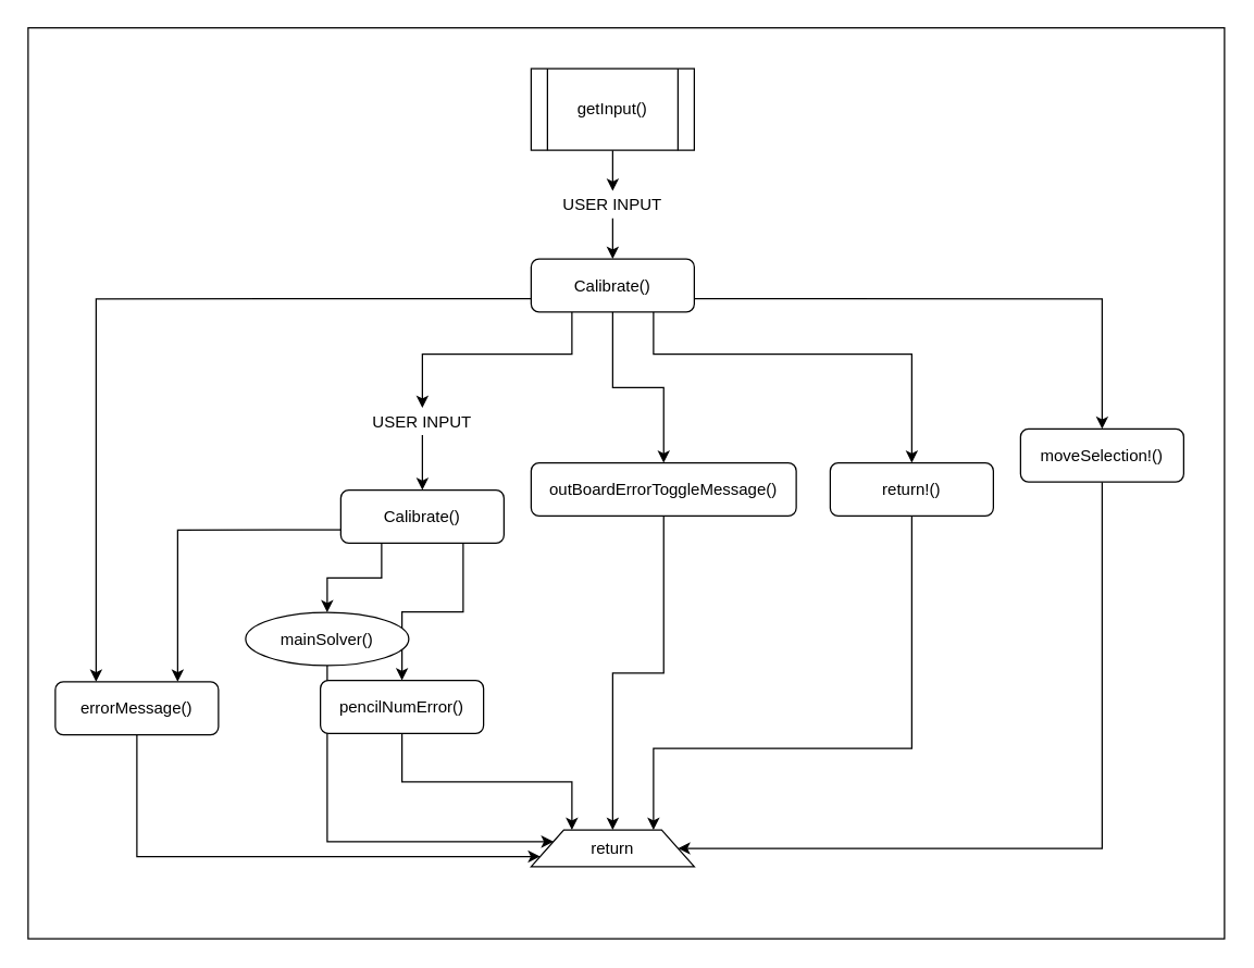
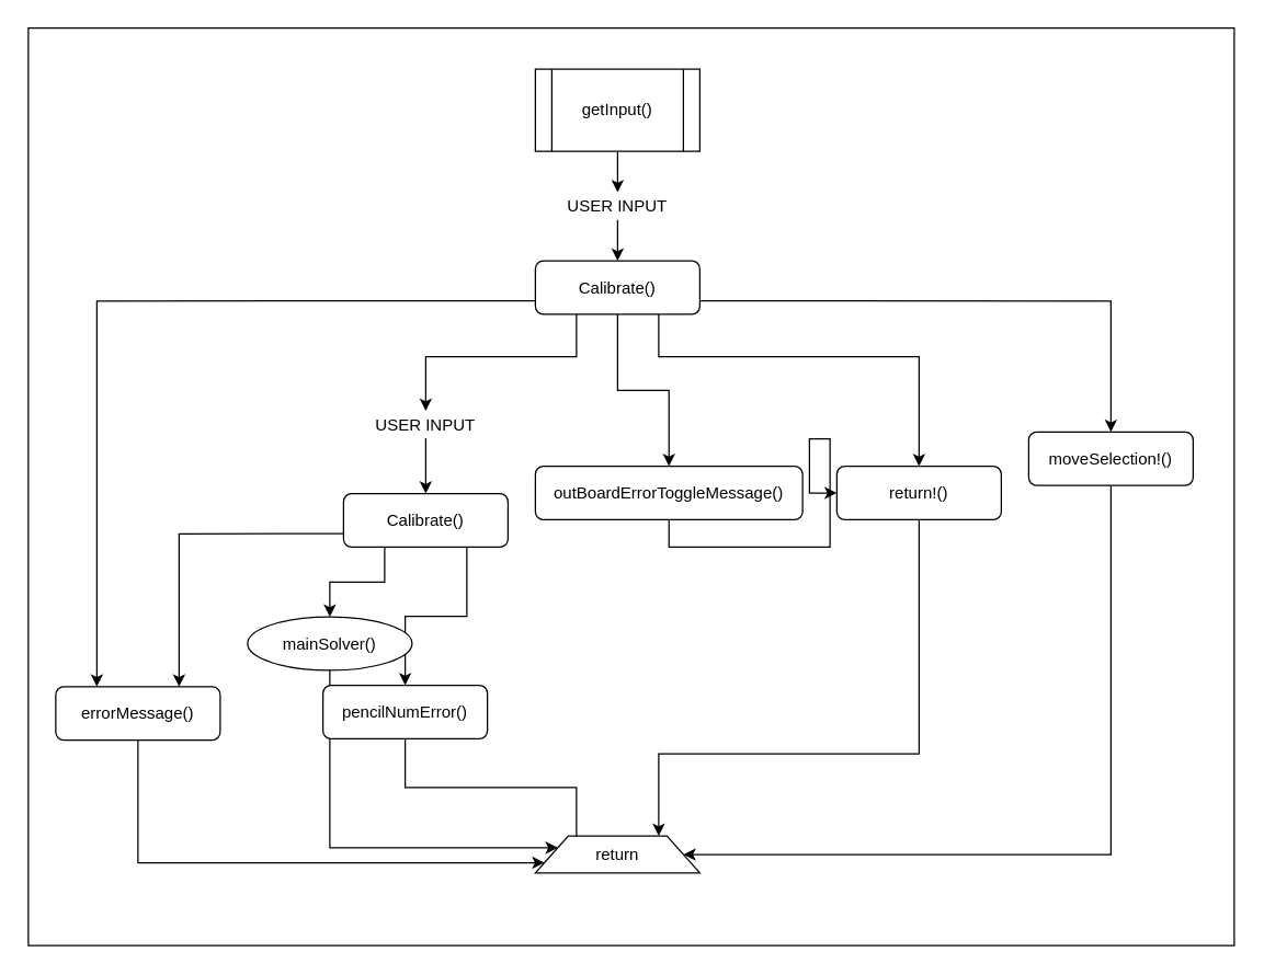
  <mxCell id="0" />
  <mxCell id="1" parent="0" />
  <mxCell id="2" value="" style="rounded=0;whiteSpace=wrap;html=1;" parent="1" vertex="1"><mxGeometry x="20" y="20" width="880" height="670" as="geometry" /></mxCell>
  <mxCell id="3" style="edgeStyle=orthogonalEdgeStyle;rounded=0;orthogonalLoop=1;jettySize=auto;html=1;exitX=0.5;exitY=1;exitDx=0;exitDy=0;entryX=0.5;entryY=0;entryDx=0;entryDy=0;" parent="1" source="4" target="7" edge="1"><mxGeometry relative="1" as="geometry" /></mxCell>
  <mxCell id="4" value="getInput()" style="shape=process;whiteSpace=wrap;html=1;backgroundOutline=1;" parent="1" vertex="1"><mxGeometry x="390" y="50" width="120" height="60" as="geometry" /></mxCell>
  <mxCell id="5" value="return" style="shape=trapezoid;perimeter=trapezoidPerimeter;whiteSpace=wrap;html=1;" parent="1" vertex="1"><mxGeometry x="390" y="610" width="120" height="27" as="geometry" /></mxCell>
  <mxCell id="6" style="edgeStyle=orthogonalEdgeStyle;rounded=0;orthogonalLoop=1;jettySize=auto;html=1;exitX=0.5;exitY=1;exitDx=0;exitDy=0;entryX=0.5;entryY=0;entryDx=0;entryDy=0;" parent="1" source="7" target="13" edge="1"><mxGeometry relative="1" as="geometry" /></mxCell>
  <mxCell id="7" value="USER INPUT" style="text;html=1;strokeColor=none;fillColor=none;align=center;verticalAlign=middle;whiteSpace=wrap;rounded=0;" parent="1" vertex="1"><mxGeometry x="410" y="140" width="80" height="20" as="geometry" /></mxCell>
  <mxCell id="8" style="edgeStyle=orthogonalEdgeStyle;rounded=0;orthogonalLoop=1;jettySize=auto;html=1;exitX=0;exitY=0.75;exitDx=0;exitDy=0;entryX=0.25;entryY=0;entryDx=0;entryDy=0;" parent="1" source="13" target="15" edge="1"><mxGeometry relative="1" as="geometry" /></mxCell>
  <mxCell id="9" style="edgeStyle=orthogonalEdgeStyle;rounded=0;orthogonalLoop=1;jettySize=auto;html=1;exitX=0.25;exitY=1;exitDx=0;exitDy=0;entryX=0.5;entryY=0;entryDx=0;entryDy=0;" parent="1" source="13" target="21" edge="1"><mxGeometry relative="1" as="geometry"><Array as="points"><mxPoint x="420" y="260" /><mxPoint x="310" y="260" /></Array></mxGeometry></mxCell>
  <mxCell id="10" style="edgeStyle=orthogonalEdgeStyle;rounded=0;orthogonalLoop=1;jettySize=auto;html=1;exitX=0.5;exitY=1;exitDx=0;exitDy=0;entryX=0.5;entryY=0;entryDx=0;entryDy=0;" parent="1" source="13" target="19" edge="1"><mxGeometry relative="1" as="geometry" /></mxCell>
  <mxCell id="11" style="edgeStyle=orthogonalEdgeStyle;rounded=0;orthogonalLoop=1;jettySize=auto;html=1;exitX=0.75;exitY=1;exitDx=0;exitDy=0;" parent="1" source="13" target="17" edge="1"><mxGeometry relative="1" as="geometry"><Array as="points"><mxPoint x="480" y="260" /><mxPoint x="670" y="260" /></Array></mxGeometry></mxCell>
  <mxCell id="12" style="edgeStyle=orthogonalEdgeStyle;rounded=0;orthogonalLoop=1;jettySize=auto;html=1;exitX=1;exitY=0.75;exitDx=0;exitDy=0;entryX=0.5;entryY=0;entryDx=0;entryDy=0;" parent="1" source="13" target="31" edge="1"><mxGeometry relative="1" as="geometry" /></mxCell>
  <mxCell id="13" value="Calibrate()" style="rounded=1;whiteSpace=wrap;html=1;" parent="1" vertex="1"><mxGeometry x="390" y="190" width="120" height="39" as="geometry" /></mxCell>
  <mxCell id="14" style="edgeStyle=orthogonalEdgeStyle;rounded=0;orthogonalLoop=1;jettySize=auto;html=1;exitX=0.5;exitY=1;exitDx=0;exitDy=0;entryX=0;entryY=0.75;entryDx=0;entryDy=0;" parent="1" source="15" target="5" edge="1"><mxGeometry relative="1" as="geometry"><Array as="points"><mxPoint x="100" y="629" /></Array></mxGeometry></mxCell>
  <mxCell id="15" value="errorMessage()" style="rounded=1;whiteSpace=wrap;html=1;" parent="1" vertex="1"><mxGeometry x="40" y="501" width="120" height="39" as="geometry" /></mxCell>
  <mxCell id="16" style="edgeStyle=orthogonalEdgeStyle;rounded=0;orthogonalLoop=1;jettySize=auto;html=1;exitX=0.5;exitY=1;exitDx=0;exitDy=0;entryX=0.75;entryY=0;entryDx=0;entryDy=0;" parent="1" source="17" target="5" edge="1"><mxGeometry relative="1" as="geometry"><Array as="points"><mxPoint x="670" y="550" /><mxPoint x="480" y="550" /></Array></mxGeometry></mxCell>
  <mxCell id="17" value="return!()" style="rounded=1;whiteSpace=wrap;html=1;" parent="1" vertex="1"><mxGeometry x="610" y="340" width="120" height="39" as="geometry" /></mxCell>
- <mxCell id="18" style="edgeStyle=orthogonalEdgeStyle;rounded=0;orthogonalLoop=1;jettySize=auto;html=1;exitX=0.5;exitY=1;exitDx=0;exitDy=0;entryX=0.5;entryY=0;entryDx=0;entryDy=0;" parent="1" source="19" target="5" edge="1"><mxGeometry relative="1" as="geometry" /></mxCell>
+ <mxCell id="18" style="edgeStyle=orthogonalEdgeStyle;rounded=0;orthogonalLoop=1;jettySize=auto;html=1;exitX=0.5;exitY=1;exitDx=0;exitDy=0;" parent="1" source="19" target="17" edge="1"><mxGeometry relative="1" as="geometry" /></mxCell>
  <mxCell id="19" value="outBoardErrorToggleMessage()" style="rounded=1;whiteSpace=wrap;html=1;" parent="1" vertex="1"><mxGeometry x="390" y="340" width="195" height="39" as="geometry" /></mxCell>
  <mxCell id="20" style="edgeStyle=orthogonalEdgeStyle;rounded=0;orthogonalLoop=1;jettySize=auto;html=1;exitX=0.5;exitY=1;exitDx=0;exitDy=0;entryX=0.5;entryY=0;entryDx=0;entryDy=0;" parent="1" source="21" target="25" edge="1"><mxGeometry relative="1" as="geometry" /></mxCell>
  <mxCell id="21" value="USER INPUT" style="text;html=1;strokeColor=none;fillColor=none;align=center;verticalAlign=middle;whiteSpace=wrap;rounded=0;" parent="1" vertex="1"><mxGeometry x="270" y="299.5" width="80" height="20" as="geometry" /></mxCell>
  <mxCell id="22" style="edgeStyle=orthogonalEdgeStyle;rounded=0;orthogonalLoop=1;jettySize=auto;html=1;exitX=0.75;exitY=1;exitDx=0;exitDy=0;entryX=0.5;entryY=0;entryDx=0;entryDy=0;" parent="1" source="25" target="29" edge="1"><mxGeometry relative="1" as="geometry" /></mxCell>
  <mxCell id="23" style="edgeStyle=orthogonalEdgeStyle;rounded=0;orthogonalLoop=1;jettySize=auto;html=1;exitX=0.25;exitY=1;exitDx=0;exitDy=0;entryX=0.5;entryY=0;entryDx=0;entryDy=0;" parent="1" source="25" target="27" edge="1"><mxGeometry relative="1" as="geometry" /></mxCell>
  <mxCell id="24" style="edgeStyle=orthogonalEdgeStyle;rounded=0;orthogonalLoop=1;jettySize=auto;html=1;exitX=0;exitY=0.75;exitDx=0;exitDy=0;entryX=0.75;entryY=0;entryDx=0;entryDy=0;" parent="1" source="25" target="15" edge="1"><mxGeometry relative="1" as="geometry" /></mxCell>
  <mxCell id="25" value="Calibrate()" style="rounded=1;whiteSpace=wrap;html=1;" parent="1" vertex="1"><mxGeometry x="250" y="360" width="120" height="39" as="geometry" /></mxCell>
  <mxCell id="26" style="edgeStyle=orthogonalEdgeStyle;rounded=0;orthogonalLoop=1;jettySize=auto;html=1;exitX=0.5;exitY=1;exitDx=0;exitDy=0;entryX=0;entryY=0.25;entryDx=0;entryDy=0;" parent="1" source="27" target="5" edge="1"><mxGeometry relative="1" as="geometry"><Array as="points"><mxPoint x="240" y="619" /></Array></mxGeometry></mxCell>
  <mxCell id="27" value="mainSolver()" style="ellipse;whiteSpace=wrap;html=1;" parent="1" vertex="1"><mxGeometry x="180" y="450" width="120" height="39" as="geometry" /></mxCell>
- <mxCell id="28" style="edgeStyle=orthogonalEdgeStyle;rounded=0;orthogonalLoop=1;jettySize=auto;html=1;exitX=0.5;exitY=1;exitDx=0;exitDy=0;entryX=0.25;entryY=0;entryDx=0;entryDy=0;" parent="1" source="29" target="5" edge="1"><mxGeometry relative="1" as="geometry" /></mxCell>
+ <mxCell id="28" style="edgeStyle=orthogonalEdgeStyle;rounded=0;orthogonalLoop=1;jettySize=auto;html=1;exitX=0.5;exitY=1;exitDx=0;exitDy=0;entryX=0.25;entryY=0;entryDx=0;entryDy=0;endArrow=none;" parent="1" source="29" target="5" edge="1"><mxGeometry relative="1" as="geometry" /></mxCell>
  <mxCell id="29" value="pencilNumError()" style="rounded=1;whiteSpace=wrap;html=1;" parent="1" vertex="1"><mxGeometry x="235" y="500" width="120" height="39" as="geometry" /></mxCell>
  <mxCell id="30" style="edgeStyle=orthogonalEdgeStyle;rounded=0;orthogonalLoop=1;jettySize=auto;html=1;exitX=0.5;exitY=1;exitDx=0;exitDy=0;entryX=1;entryY=0.5;entryDx=0;entryDy=0;" parent="1" source="31" target="5" edge="1"><mxGeometry relative="1" as="geometry"><Array as="points"><mxPoint x="810" y="624" /></Array></mxGeometry></mxCell>
  <mxCell id="31" value="moveSelection!()" style="rounded=1;whiteSpace=wrap;html=1;" parent="1" vertex="1"><mxGeometry x="750" y="315" width="120" height="39" as="geometry" /></mxCell>
